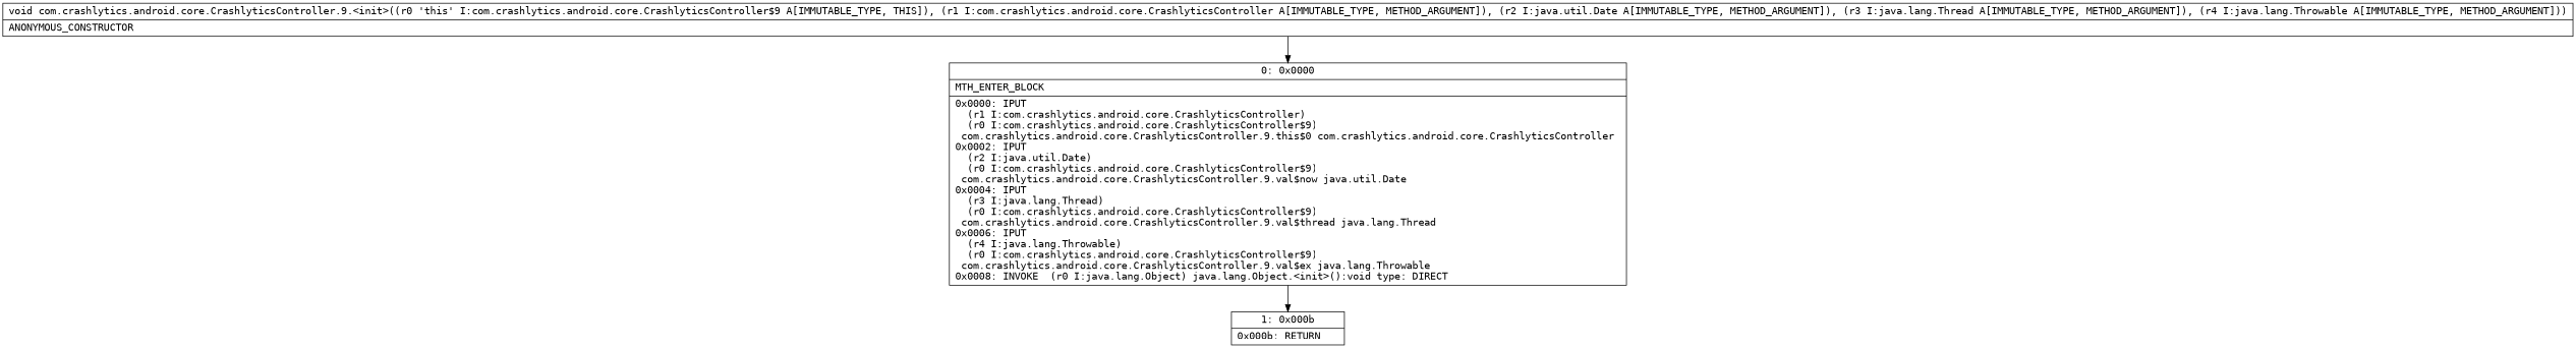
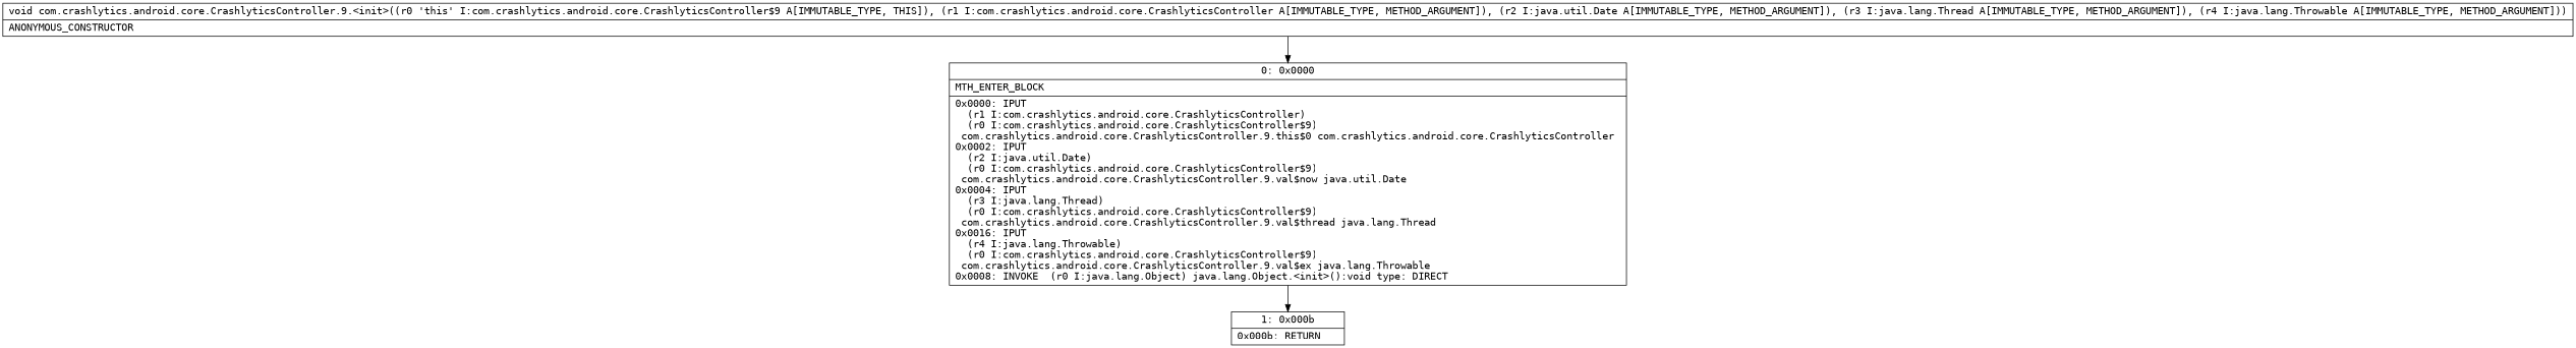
  digraph {
    fontname="DejaVu Sans Mono"
    node [shape=record fontname="DejaVu Sans Mono"]
    edge [fontname="DejaVu Sans Mono"]
-   n1 [label="{0\:\ 0x0000|MTH_ENTER_BLOCK\l|0x0000: IPUT  \l  (r1 I:com.crashlytics.android.core.CrashlyticsController)\l  (r0 I:com.crashlytics.android.core.CrashlyticsController$9)\l com.crashlytics.android.core.CrashlyticsController.9.this$0 com.crashlytics.android.core.CrashlyticsController \l0x0002: IPUT  \l  (r2 I:java.util.Date)\l  (r0 I:com.crashlytics.android.core.CrashlyticsController$9)\l com.crashlytics.android.core.CrashlyticsController.9.val$now java.util.Date \l0x0004: IPUT  \l  (r3 I:java.lang.Thread)\l  (r0 I:com.crashlytics.android.core.CrashlyticsController$9)\l com.crashlytics.android.core.CrashlyticsController.9.val$thread java.lang.Thread \l0x0006: IPUT  \l  (r4 I:java.lang.Throwable)\l  (r0 I:com.crashlytics.android.core.CrashlyticsController$9)\l com.crashlytics.android.core.CrashlyticsController.9.val$ex java.lang.Throwable \l0x0008: INVOKE  (r0 I:java.lang.Object) java.lang.Object.\<init\>():void type: DIRECT \l}"]
+   n1 [label="{0\:\ 0x0000|MTH_ENTER_BLOCK\l|0x0000: IPUT  \l  (r1 I:com.crashlytics.android.core.CrashlyticsController)\l  (r0 I:com.crashlytics.android.core.CrashlyticsController$9)\l com.crashlytics.android.core.CrashlyticsController.9.this$0 com.crashlytics.android.core.CrashlyticsController \l0x0002: IPUT  \l  (r2 I:java.util.Date)\l  (r0 I:com.crashlytics.android.core.CrashlyticsController$9)\l com.crashlytics.android.core.CrashlyticsController.9.val$now java.util.Date \l0x0004: IPUT  \l  (r3 I:java.lang.Thread)\l  (r0 I:com.crashlytics.android.core.CrashlyticsController$9)\l com.crashlytics.android.core.CrashlyticsController.9.val$thread java.lang.Thread \l0x0016: IPUT  \l  (r4 I:java.lang.Throwable)\l  (r0 I:com.crashlytics.android.core.CrashlyticsController$9)\l com.crashlytics.android.core.CrashlyticsController.9.val$ex java.lang.Throwable \l0x0008: INVOKE  (r0 I:java.lang.Object) java.lang.Object.\<init\>():void type: DIRECT \l}"]
    n2 [label="{1\:\ 0x000b|0x000b: RETURN   \l}"]
    n3 [label="{void com.crashlytics.android.core.CrashlyticsController.9.\<init\>((r0 'this' I:com.crashlytics.android.core.CrashlyticsController$9 A[IMMUTABLE_TYPE, THIS]), (r1 I:com.crashlytics.android.core.CrashlyticsController A[IMMUTABLE_TYPE, METHOD_ARGUMENT]), (r2 I:java.util.Date A[IMMUTABLE_TYPE, METHOD_ARGUMENT]), (r3 I:java.lang.Thread A[IMMUTABLE_TYPE, METHOD_ARGUMENT]), (r4 I:java.lang.Throwable A[IMMUTABLE_TYPE, METHOD_ARGUMENT]))  | ANONYMOUS_CONSTRUCTOR\l}"]
    n1 -> n2
    n3 -> n1
  }
